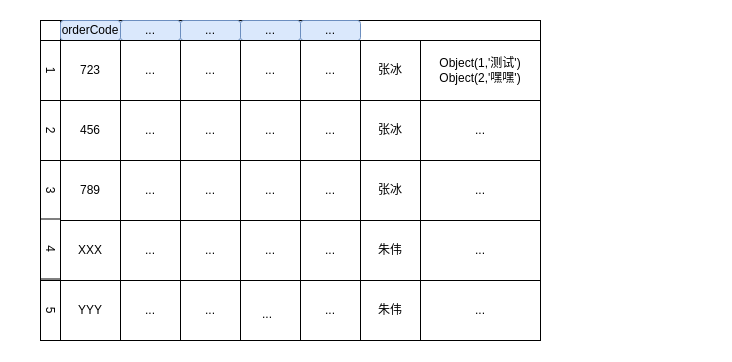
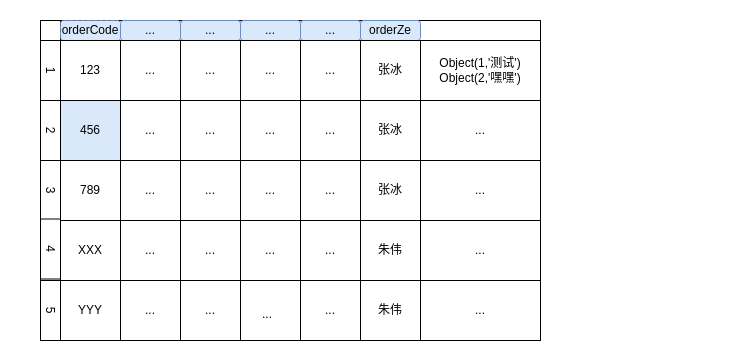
  <mxCell id="0" />
  <mxCell id="1" parent="0" />
  <mxCell id="2" value="Invention" style="text;fontSize=24;align=center;verticalAlign=middle;html=1;fontColor=#FFFFFF;" parent="1" vertex="1"><mxGeometry x="119.5" y="78.5" width="190" height="70" as="geometry" /></mxCell>
  <mxCell id="3" value="Revolution" style="text;fontSize=24;align=center;verticalAlign=middle;html=1;fontColor=#FFFFFF;" parent="1" vertex="1"><mxGeometry x="519.5" y="78.5" width="190" height="70" as="geometry" /></mxCell>
  <mxCell id="4" value="Military" style="text;align=center;html=1;fontColor=#FFFFFF;fontSize=16;" parent="1" vertex="1"><mxGeometry x="389.5" y="48.5" width="40" height="40" as="geometry" /></mxCell>
  <mxCell id="5" value="Conflict" style="text;align=center;html=1;fontColor=#FFFFFF;fontSize=16;" parent="1" vertex="1"><mxGeometry x="269.5" y="268.5" width="40" height="40" as="geometry" /></mxCell>
  <mxCell id="6" value="Chaos" style="text;align=center;html=1;fontColor=#FFFFFF;fontSize=16;" parent="1" vertex="1"><mxGeometry x="519.5" y="268.5" width="40" height="40" as="geometry" /></mxCell>
  <mxCell id="7" value="Balance" style="text;align=center;html=1;fontColor=#FFFFFF;fontSize=16;" parent="1" vertex="1"><mxGeometry x="389.5" y="198.5" width="40" height="40" as="geometry" /></mxCell>
  <mxCell id="8" value="" style="shape=internalStorage;whiteSpace=wrap;html=1;backgroundOutline=1;" vertex="1" parent="1"><mxGeometry x="40" y="20" width="500" height="320" as="geometry" /></mxCell>
- <mxCell id="9" value="orderCode" style="rounded=1;whiteSpace=wrap;html=1;fillColor=#dae8fc;strokeColor=#6c8ebf;" vertex="1" parent="1"><mxGeometry x="60" y="20" width="60" height="20" as="geometry" /></mxCell>
+ <mxCell id="9" value="orderCode" style="rounded=1;whiteSpace=wrap;html=1;fillColor=#dae8fc;strokeColor=#6c8ebf;dashed=1;" vertex="1" parent="1"><mxGeometry x="60" y="20" width="60" height="20" as="geometry" /></mxCell>
  <mxCell id="10" value="..." style="rounded=1;whiteSpace=wrap;html=1;fillColor=#dae8fc;strokeColor=#6c8ebf;" vertex="1" parent="1"><mxGeometry x="120" y="20" width="60" height="20" as="geometry" /></mxCell>
  <mxCell id="11" value="&lt;span style=&quot;white-space: normal&quot;&gt;...&lt;/span&gt;" style="rounded=1;whiteSpace=wrap;html=1;fillColor=#dae8fc;strokeColor=#6c8ebf;" vertex="1" parent="1"><mxGeometry x="180" y="20" width="60" height="20" as="geometry" /></mxCell>
  <mxCell id="12" value="&lt;span style=&quot;white-space: normal&quot;&gt;...&lt;/span&gt;" style="rounded=1;whiteSpace=wrap;html=1;fillColor=#dae8fc;strokeColor=#6c8ebf;" vertex="1" parent="1"><mxGeometry x="240" y="20" width="60" height="20" as="geometry" /></mxCell>
  <mxCell id="13" value="&lt;span style=&quot;white-space: normal&quot;&gt;...&lt;/span&gt;" style="rounded=1;whiteSpace=wrap;html=1;fillColor=#dae8fc;strokeColor=#6c8ebf;" vertex="1" parent="1"><mxGeometry x="300" y="20" width="60" height="20" as="geometry" /></mxCell>
+ <mxCell id="14" value="orderZe" style="rounded=1;whiteSpace=wrap;html=1;fillColor=#dae8fc;strokeColor=#6c8ebf;" vertex="1" parent="1"><mxGeometry x="360" y="20" width="60" height="20" as="geometry" /></mxCell>
  <mxCell id="15" value="1" style="rounded=0;whiteSpace=wrap;html=1;rotation=90;" vertex="1" parent="1"><mxGeometry x="20" y="60" width="60" height="20" as="geometry" /></mxCell>
  <mxCell id="16" value="2" style="rounded=0;whiteSpace=wrap;html=1;rotation=90;" vertex="1" parent="1"><mxGeometry x="20" y="120" width="60" height="20" as="geometry" /></mxCell>
  <mxCell id="17" value="3" style="rounded=0;whiteSpace=wrap;html=1;rotation=90;" vertex="1" parent="1"><mxGeometry x="20" y="180" width="60" height="20" as="geometry" /></mxCell>
  <mxCell id="18" value="4" style="rounded=0;whiteSpace=wrap;html=1;rotation=90;" vertex="1" parent="1"><mxGeometry x="20" y="238.5" width="60" height="20" as="geometry" /></mxCell>
  <mxCell id="19" value="5" style="rounded=0;whiteSpace=wrap;html=1;rotation=90;" vertex="1" parent="1"><mxGeometry x="20" y="300" width="60" height="20" as="geometry" /></mxCell>
- <mxCell id="20" value="723" style="rounded=0;whiteSpace=wrap;html=1;" vertex="1" parent="1"><mxGeometry x="60" y="40" width="60" height="60" as="geometry" /></mxCell>
+ <mxCell id="20" value="123" style="rounded=0;whiteSpace=wrap;html=1;" vertex="1" parent="1"><mxGeometry x="60" y="40" width="60" height="60" as="geometry" /></mxCell>
  <mxCell id="21" value="YYY" style="rounded=0;whiteSpace=wrap;html=1;" vertex="1" parent="1"><mxGeometry x="60" y="280" width="60" height="60" as="geometry" /></mxCell>
  <mxCell id="22" value="XXX" style="rounded=0;whiteSpace=wrap;html=1;" vertex="1" parent="1"><mxGeometry x="60" y="220" width="60" height="60" as="geometry" /></mxCell>
  <mxCell id="23" value="789" style="rounded=0;whiteSpace=wrap;html=1;" vertex="1" parent="1"><mxGeometry x="60" y="160" width="60" height="60" as="geometry" /></mxCell>
- <mxCell id="24" value="456" style="rounded=0;whiteSpace=wrap;html=1;" vertex="1" parent="1"><mxGeometry x="60" y="100" width="60" height="60" as="geometry" /></mxCell>
+ <mxCell id="24" value="456" style="rounded=0;whiteSpace=wrap;html=1;fillColor=#dae8fc;" vertex="1" parent="1"><mxGeometry x="60" y="100" width="60" height="60" as="geometry" /></mxCell>
  <mxCell id="25" value="..." style="rounded=0;whiteSpace=wrap;html=1;" vertex="1" parent="1"><mxGeometry x="120" y="40" width="60" height="60" as="geometry" /></mxCell>
  <mxCell id="26" value="&lt;span style=&quot;white-space: normal&quot;&gt;...&lt;/span&gt;" style="rounded=0;whiteSpace=wrap;html=1;" vertex="1" parent="1"><mxGeometry x="180" y="40" width="60" height="60" as="geometry" /></mxCell>
  <mxCell id="27" value="&lt;span style=&quot;white-space: normal&quot;&gt;...&lt;/span&gt;" style="rounded=0;whiteSpace=wrap;html=1;" vertex="1" parent="1"><mxGeometry x="240" y="40" width="60" height="60" as="geometry" /></mxCell>
  <mxCell id="28" value="&lt;span style=&quot;white-space: normal&quot;&gt;...&lt;/span&gt;" style="rounded=0;whiteSpace=wrap;html=1;" vertex="1" parent="1"><mxGeometry x="300" y="40" width="60" height="60" as="geometry" /></mxCell>
  <mxCell id="29" value="张冰" style="rounded=0;whiteSpace=wrap;html=1;" vertex="1" parent="1"><mxGeometry x="360" y="40" width="60" height="60" as="geometry" /></mxCell>
  <mxCell id="30" value="Object(1,'测试')&lt;br&gt;Object(2,'嘿嘿')" style="rounded=0;whiteSpace=wrap;html=1;" vertex="1" parent="1"><mxGeometry x="420" y="40" width="120" height="60" as="geometry" /></mxCell>
  <mxCell id="31" value="&lt;span style=&quot;white-space: normal&quot;&gt;...&lt;/span&gt;" style="rounded=0;whiteSpace=wrap;html=1;" vertex="1" parent="1"><mxGeometry x="120" y="100" width="60" height="60" as="geometry" /></mxCell>
  <mxCell id="32" value="..." style="rounded=0;whiteSpace=wrap;html=1;" vertex="1" parent="1"><mxGeometry x="420" y="100" width="120" height="60" as="geometry" /></mxCell>
  <mxCell id="33" value="张冰" style="rounded=0;whiteSpace=wrap;html=1;" vertex="1" parent="1"><mxGeometry x="360" y="100" width="60" height="60" as="geometry" /></mxCell>
  <mxCell id="34" value="&lt;span style=&quot;white-space: normal&quot;&gt;...&lt;/span&gt;" style="rounded=0;whiteSpace=wrap;html=1;" vertex="1" parent="1"><mxGeometry x="300" y="100" width="60" height="60" as="geometry" /></mxCell>
  <mxCell id="35" value="&lt;span style=&quot;white-space: normal&quot;&gt;...&lt;/span&gt;" style="rounded=0;whiteSpace=wrap;html=1;" vertex="1" parent="1"><mxGeometry x="240" y="100" width="60" height="60" as="geometry" /></mxCell>
  <mxCell id="36" value="&lt;span style=&quot;white-space: normal&quot;&gt;...&lt;/span&gt;" style="rounded=0;whiteSpace=wrap;html=1;" vertex="1" parent="1"><mxGeometry x="180" y="100" width="60" height="60" as="geometry" /></mxCell>
  <mxCell id="37" value="&lt;span style=&quot;white-space: normal&quot;&gt;...&lt;/span&gt;" style="rounded=0;whiteSpace=wrap;html=1;" vertex="1" parent="1"><mxGeometry x="120" y="160" width="60" height="60" as="geometry" /></mxCell>
  <mxCell id="38" value="..." style="rounded=0;whiteSpace=wrap;html=1;" vertex="1" parent="1"><mxGeometry x="420" y="160" width="120" height="60" as="geometry" /></mxCell>
  <mxCell id="39" value="&lt;span style=&quot;white-space: normal&quot;&gt;张冰&lt;/span&gt;" style="rounded=0;whiteSpace=wrap;html=1;" vertex="1" parent="1"><mxGeometry x="360" y="160" width="60" height="60" as="geometry" /></mxCell>
  <mxCell id="40" value="&lt;span style=&quot;white-space: normal&quot;&gt;...&lt;/span&gt;" style="rounded=0;whiteSpace=wrap;html=1;" vertex="1" parent="1"><mxGeometry x="300" y="160" width="60" height="60" as="geometry" /></mxCell>
  <mxCell id="41" value="&lt;span style=&quot;white-space: normal&quot;&gt;...&lt;/span&gt;" style="rounded=0;whiteSpace=wrap;html=1;" vertex="1" parent="1"><mxGeometry x="240" y="160" width="60" height="60" as="geometry" /></mxCell>
  <mxCell id="42" value="&lt;span style=&quot;white-space: normal&quot;&gt;...&lt;/span&gt;" style="rounded=0;whiteSpace=wrap;html=1;" vertex="1" parent="1"><mxGeometry x="180" y="160" width="60" height="60" as="geometry" /></mxCell>
  <mxCell id="43" value="&lt;span style=&quot;white-space: normal&quot;&gt;...&lt;/span&gt;" style="rounded=0;whiteSpace=wrap;html=1;" vertex="1" parent="1"><mxGeometry x="120" y="220" width="60" height="60" as="geometry" /></mxCell>
  <mxCell id="44" value="..." style="rounded=0;whiteSpace=wrap;html=1;" vertex="1" parent="1"><mxGeometry x="420" y="220" width="120" height="60" as="geometry" /></mxCell>
  <mxCell id="45" value="朱伟" style="rounded=0;whiteSpace=wrap;html=1;" vertex="1" parent="1"><mxGeometry x="360" y="220" width="60" height="60" as="geometry" /></mxCell>
  <mxCell id="46" value="&lt;span style=&quot;white-space: normal&quot;&gt;...&lt;/span&gt;" style="rounded=0;whiteSpace=wrap;html=1;" vertex="1" parent="1"><mxGeometry x="300" y="220" width="60" height="60" as="geometry" /></mxCell>
  <mxCell id="47" value="&lt;span style=&quot;white-space: normal&quot;&gt;...&lt;/span&gt;" style="rounded=0;whiteSpace=wrap;html=1;" vertex="1" parent="1"><mxGeometry x="240" y="220" width="60" height="60" as="geometry" /></mxCell>
  <mxCell id="48" value="&lt;span style=&quot;white-space: normal&quot;&gt;...&lt;/span&gt;" style="rounded=0;whiteSpace=wrap;html=1;" vertex="1" parent="1"><mxGeometry x="180" y="220" width="60" height="60" as="geometry" /></mxCell>
  <mxCell id="49" value="&lt;span style=&quot;white-space: normal&quot;&gt;...&lt;/span&gt;" style="rounded=0;whiteSpace=wrap;html=1;" vertex="1" parent="1"><mxGeometry x="120" y="280" width="60" height="60" as="geometry" /></mxCell>
  <mxCell id="50" value="..." style="rounded=0;whiteSpace=wrap;html=1;" vertex="1" parent="1"><mxGeometry x="420" y="280" width="120" height="60" as="geometry" /></mxCell>
  <mxCell id="51" value="&lt;span style=&quot;white-space: normal&quot;&gt;朱伟&lt;/span&gt;" style="rounded=0;whiteSpace=wrap;html=1;" vertex="1" parent="1"><mxGeometry x="360" y="280" width="60" height="60" as="geometry" /></mxCell>
  <mxCell id="52" value="&lt;span style=&quot;white-space: normal&quot;&gt;...&lt;/span&gt;" style="rounded=0;whiteSpace=wrap;html=1;" vertex="1" parent="1"><mxGeometry x="300" y="280" width="60" height="60" as="geometry" /></mxCell>
  <mxCell id="53" value="" style="rounded=0;whiteSpace=wrap;html=1;" vertex="1" parent="1"><mxGeometry x="240" y="280" width="60" height="60" as="geometry" /></mxCell>
  <mxCell id="54" value="&lt;span style=&quot;white-space: normal&quot;&gt;...&lt;/span&gt;" style="rounded=0;whiteSpace=wrap;html=1;" vertex="1" parent="1"><mxGeometry x="180" y="280" width="60" height="60" as="geometry" /></mxCell>
  <mxCell id="55" value="..." style="text;html=1;" vertex="1" parent="1"><mxGeometry x="260" y="300" width="40" height="30" as="geometry" /></mxCell>
